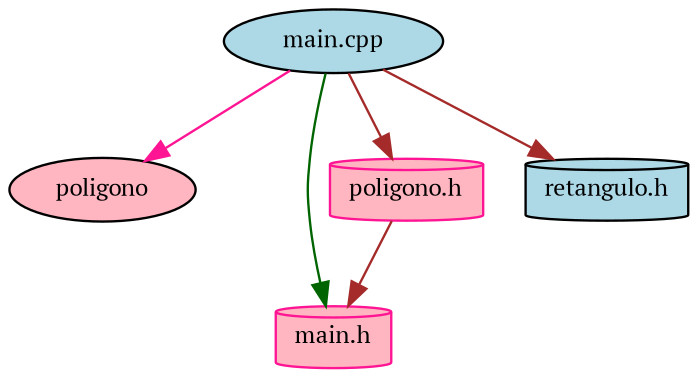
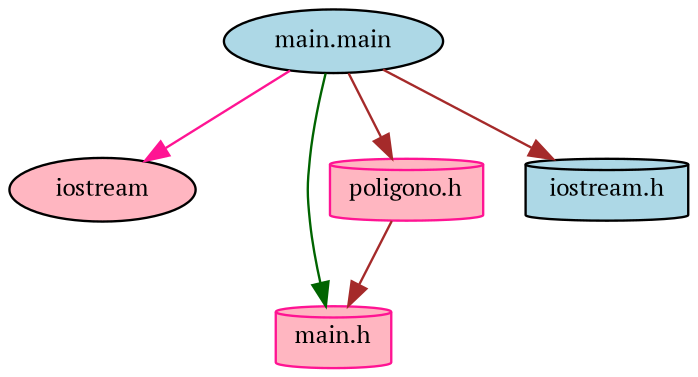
  digraph {
    fontname="PT Serif"
    node [color=black fillcolor=lightpink fontname="PT Serif" fontsize=10 shape=cylinder style=filled]
    edge [color=brown fontname="PT Serif" fontsize=10 labelfontname=Helvetica labelfontsize=10 style=solid]
-   n1 [fillcolor=lightblue fontcolor=black height=0.2 label="main.cpp" shape=ellipse width=0.4]
-   n2 [height=0.2 label=poligono shape=ellipse width=0.4]
+   n1 [fillcolor=lightblue fontcolor=black height=0.2 label="main.main" shape=ellipse width=0.4]
+   n2 [height=0.2 label=iostream shape=ellipse width=0.4]
    n3 [color=deeppink height=0.2 label="main.h" width=0.4]
    n4 [color=deeppink height=0.2 label="poligono.h" width=0.4]
-   n5 [fillcolor=lightblue height=0.2 label="retangulo.h" width=0.4]
+   n5 [fillcolor=lightblue height=0.2 label="iostream.h" width=0.4]
    n1 -> n2 [color=deeppink]
    n1 -> n3 [color=darkgreen]
    n1 -> n4
    n1 -> n5
    n4 -> n3
  }
